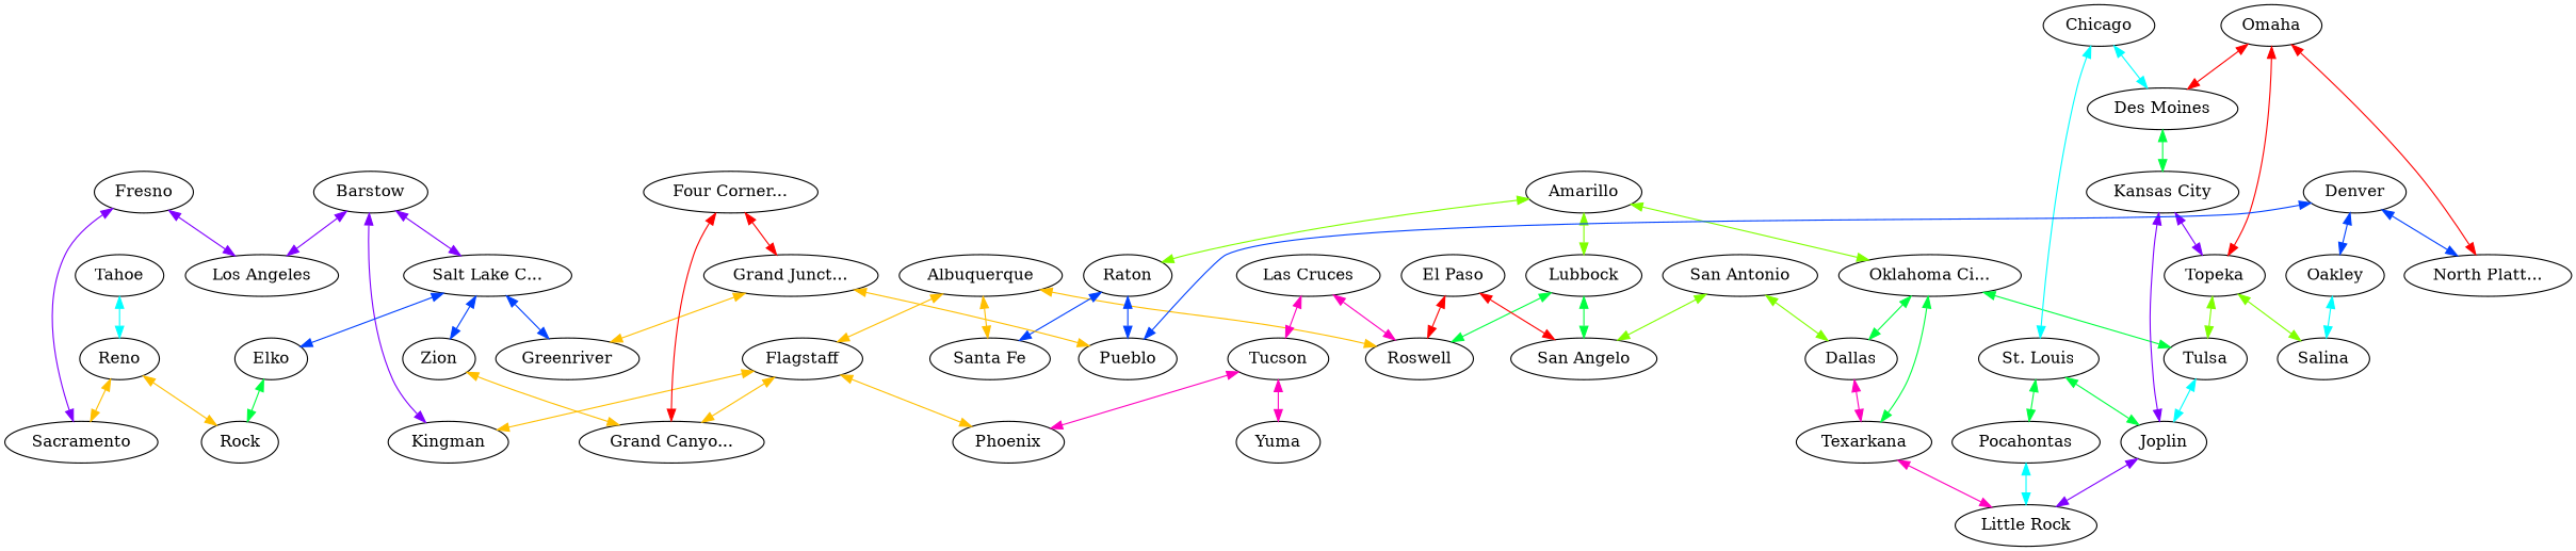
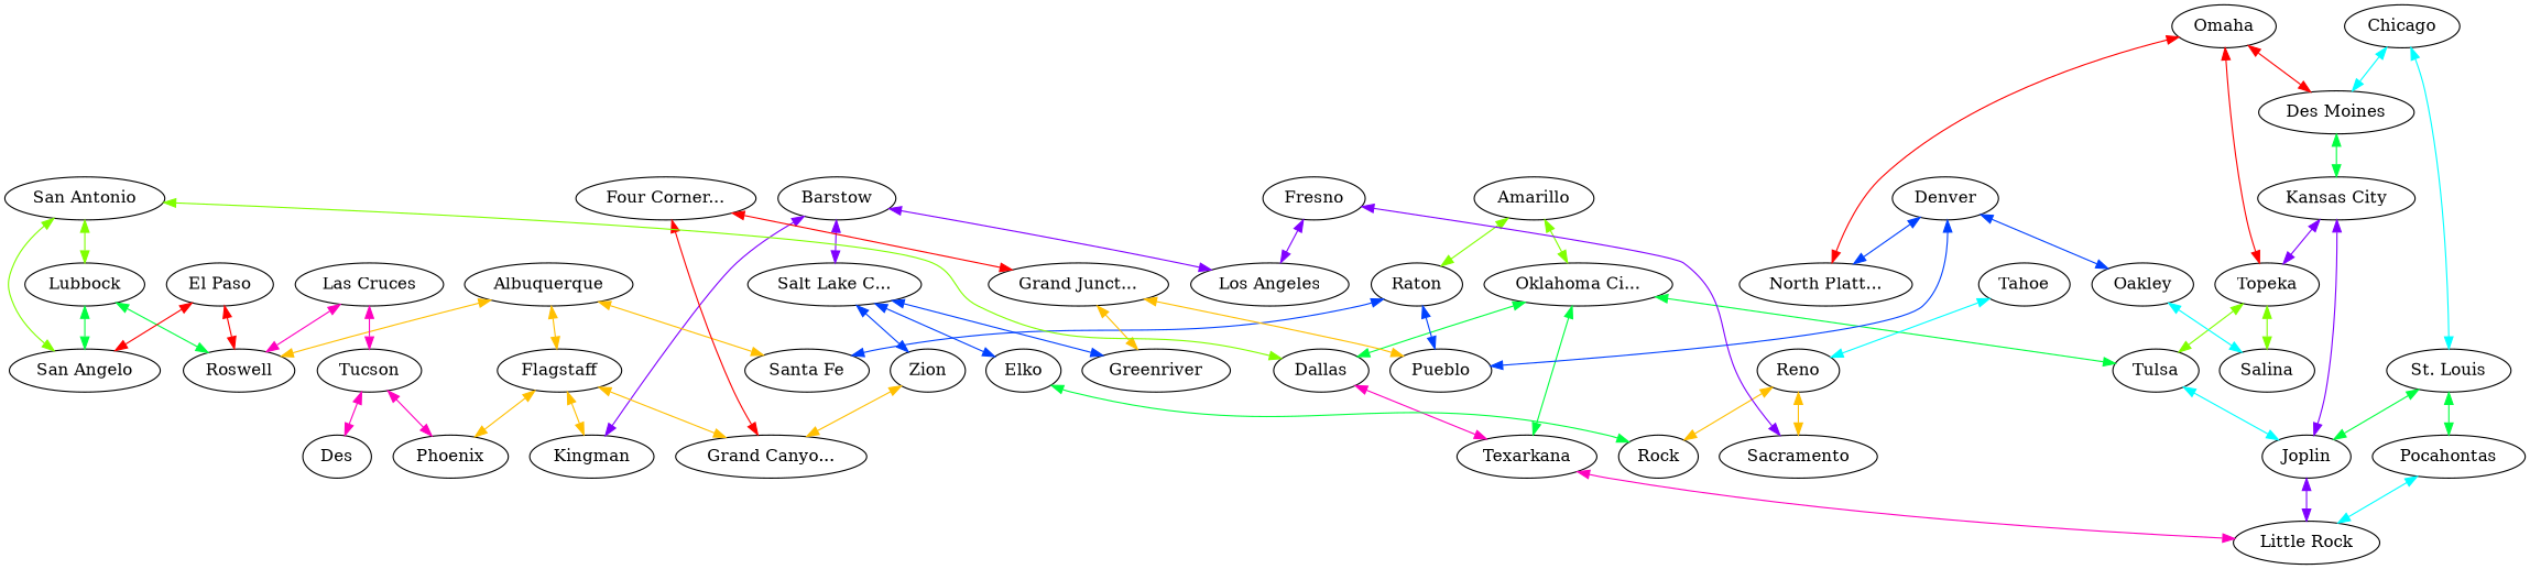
  graph {
    edge [color="0.125,1,1" dir=both]
    n1 [label="Los Angeles"]
    n2 [label=Barstow]
    n3 [label=Kingman]
    n4 [label="Salt Lake C..."]
-   n5 [label=Yuma]
+   n5 [label=Des]
    n6 [label=Flagstaff]
    n7 [label="Grand Canyo..."]
    n8 [label=Phoenix]
    n9 [label=Albuquerque]
    n10 [label=Roswell]
    n11 [label="Santa Fe"]
    n12 [label=Amarillo]
    n13 [label="Oklahoma Ci..."]
    n14 [label=Raton]
    n15 [label=Lubbock]
    n16 [label=Tulsa]
    n17 [label=Dallas]
    n18 [label=Texarkana]
    n19 [label=Pueblo]
    n20 [label="San Angelo"]
    n21 [label=Joplin]
    n22 [label="Little Rock"]
    n23 [label="St. Louis"]
    n24 [label=Pocahontas]
    n25 [label=Chicago]
    n26 [label="Des Moines"]
    n27 [label="Kansas City"]
    n28 [label=Tucson]
    n29 [label=Topeka]
    n30 [label=Salina]
    n31 [label=Omaha]
    n32 [label="North Platt..."]
    n33 [label=Denver]
    n34 [label=Oakley]
    n35 [label="Grand Junct..."]
    n36 [label=Greenriver]
    n37 [label=Elko]
    n38 [label=Zion]
    n39 [label=Rock]
    n40 [label=Tahoe]
    n41 [label=Reno]
    n42 [label=Sacramento]
    n43 [label=Fresno]
    n44 [label="El Paso"]
    n45 [label="Four Corner..."]
    n46 [label="Las Cruces"]
    n47 [label="San Antonio"]
    n2 -- n1 [color="0.75,1,1"]
    n2 -- n3 [color="0.75,1,1"]
    n2 -- n4 [color="0.75,1,1"]
    n4 -- n36 [color="0.625,1,1"]
    n4 -- n37 [color="0.625,1,1"]
    n4 -- n38 [color="0.625,1,1"]
    n6 -- n3
    n6 -- n7
    n6 -- n8
    n9 -- n6
    n9 -- n10
    n9 -- n11
    n12 -- n13 [color="0.25,1,1"]
    n12 -- n14 [color="0.25,1,1"]
-   n12 -- n15 [color="0.25,1,1"]
+   n47 -- n15 [color="0.25,1,1"]
    n13 -- n16 [color="0.375,1,1"]
    n13 -- n17 [color="0.375,1,1"]
    n13 -- n18 [color="0.375,1,1"]
    n14 -- n11 [color="0.625,1,1"]
    n14 -- n19 [color="0.625,1,1"]
    n15 -- n10 [color="0.375,1,1"]
    n15 -- n20 [color="0.375,1,1"]
    n16 -- n21 [color="0.5,1,1"]
    n17 -- n18 [color="0.875,1,1"]
    n18 -- n22 [color="0.875,1,1"]
    n21 -- n22 [color="0.75,1,1"]
    n23 -- n21 [color="0.375,1,1"]
    n23 -- n24 [color="0.375,1,1"]
    n24 -- n22 [color="0.5,1,1"]
    n25 -- n23 [color="0.5,1,1"]
    n25 -- n26 [color="0.5,1,1"]
    n26 -- n27 [color="0.375,1,1"]
    n27 -- n21 [color="0.75,1,1"]
    n27 -- n29 [color="0.75,1,1"]
    n28 -- n5 [color="0.875,1,1"]
    n28 -- n8 [color="0.875,1,1"]
    n29 -- n16 [color="0.25,1,1"]
    n29 -- n30 [color="0.25,1,1"]
    n31 -- n26 [color="1,1,1"]
    n31 -- n29 [color="1,1,1"]
    n31 -- n32 [color="1,1,1"]
    n33 -- n19 [color="0.625,1,1"]
    n33 -- n32 [color="0.625,1,1"]
    n33 -- n34 [color="0.625,1,1"]
    n34 -- n30 [color="0.5,1,1"]
    n35 -- n19
    n35 -- n36
    n37 -- n39 [color="0.375,1,1"]
    n38 -- n7
    n40 -- n41 [color="0.5,1,1"]
    n41 -- n39
    n41 -- n42
    n43 -- n1 [color="0.75,1,1"]
    n43 -- n42 [color="0.75,1,1"]
    n44 -- n10 [color="1,1,1"]
    n44 -- n20 [color="1,1,1"]
    n45 -- n7 [color="1,1,1"]
    n45 -- n35 [color="1,1,1"]
    n46 -- n10 [color="0.875,1,1"]
    n46 -- n28 [color="0.875,1,1"]
    n47 -- n17 [color="0.25,1,1"]
    n47 -- n20 [color="0.25,1,1"]
  }
